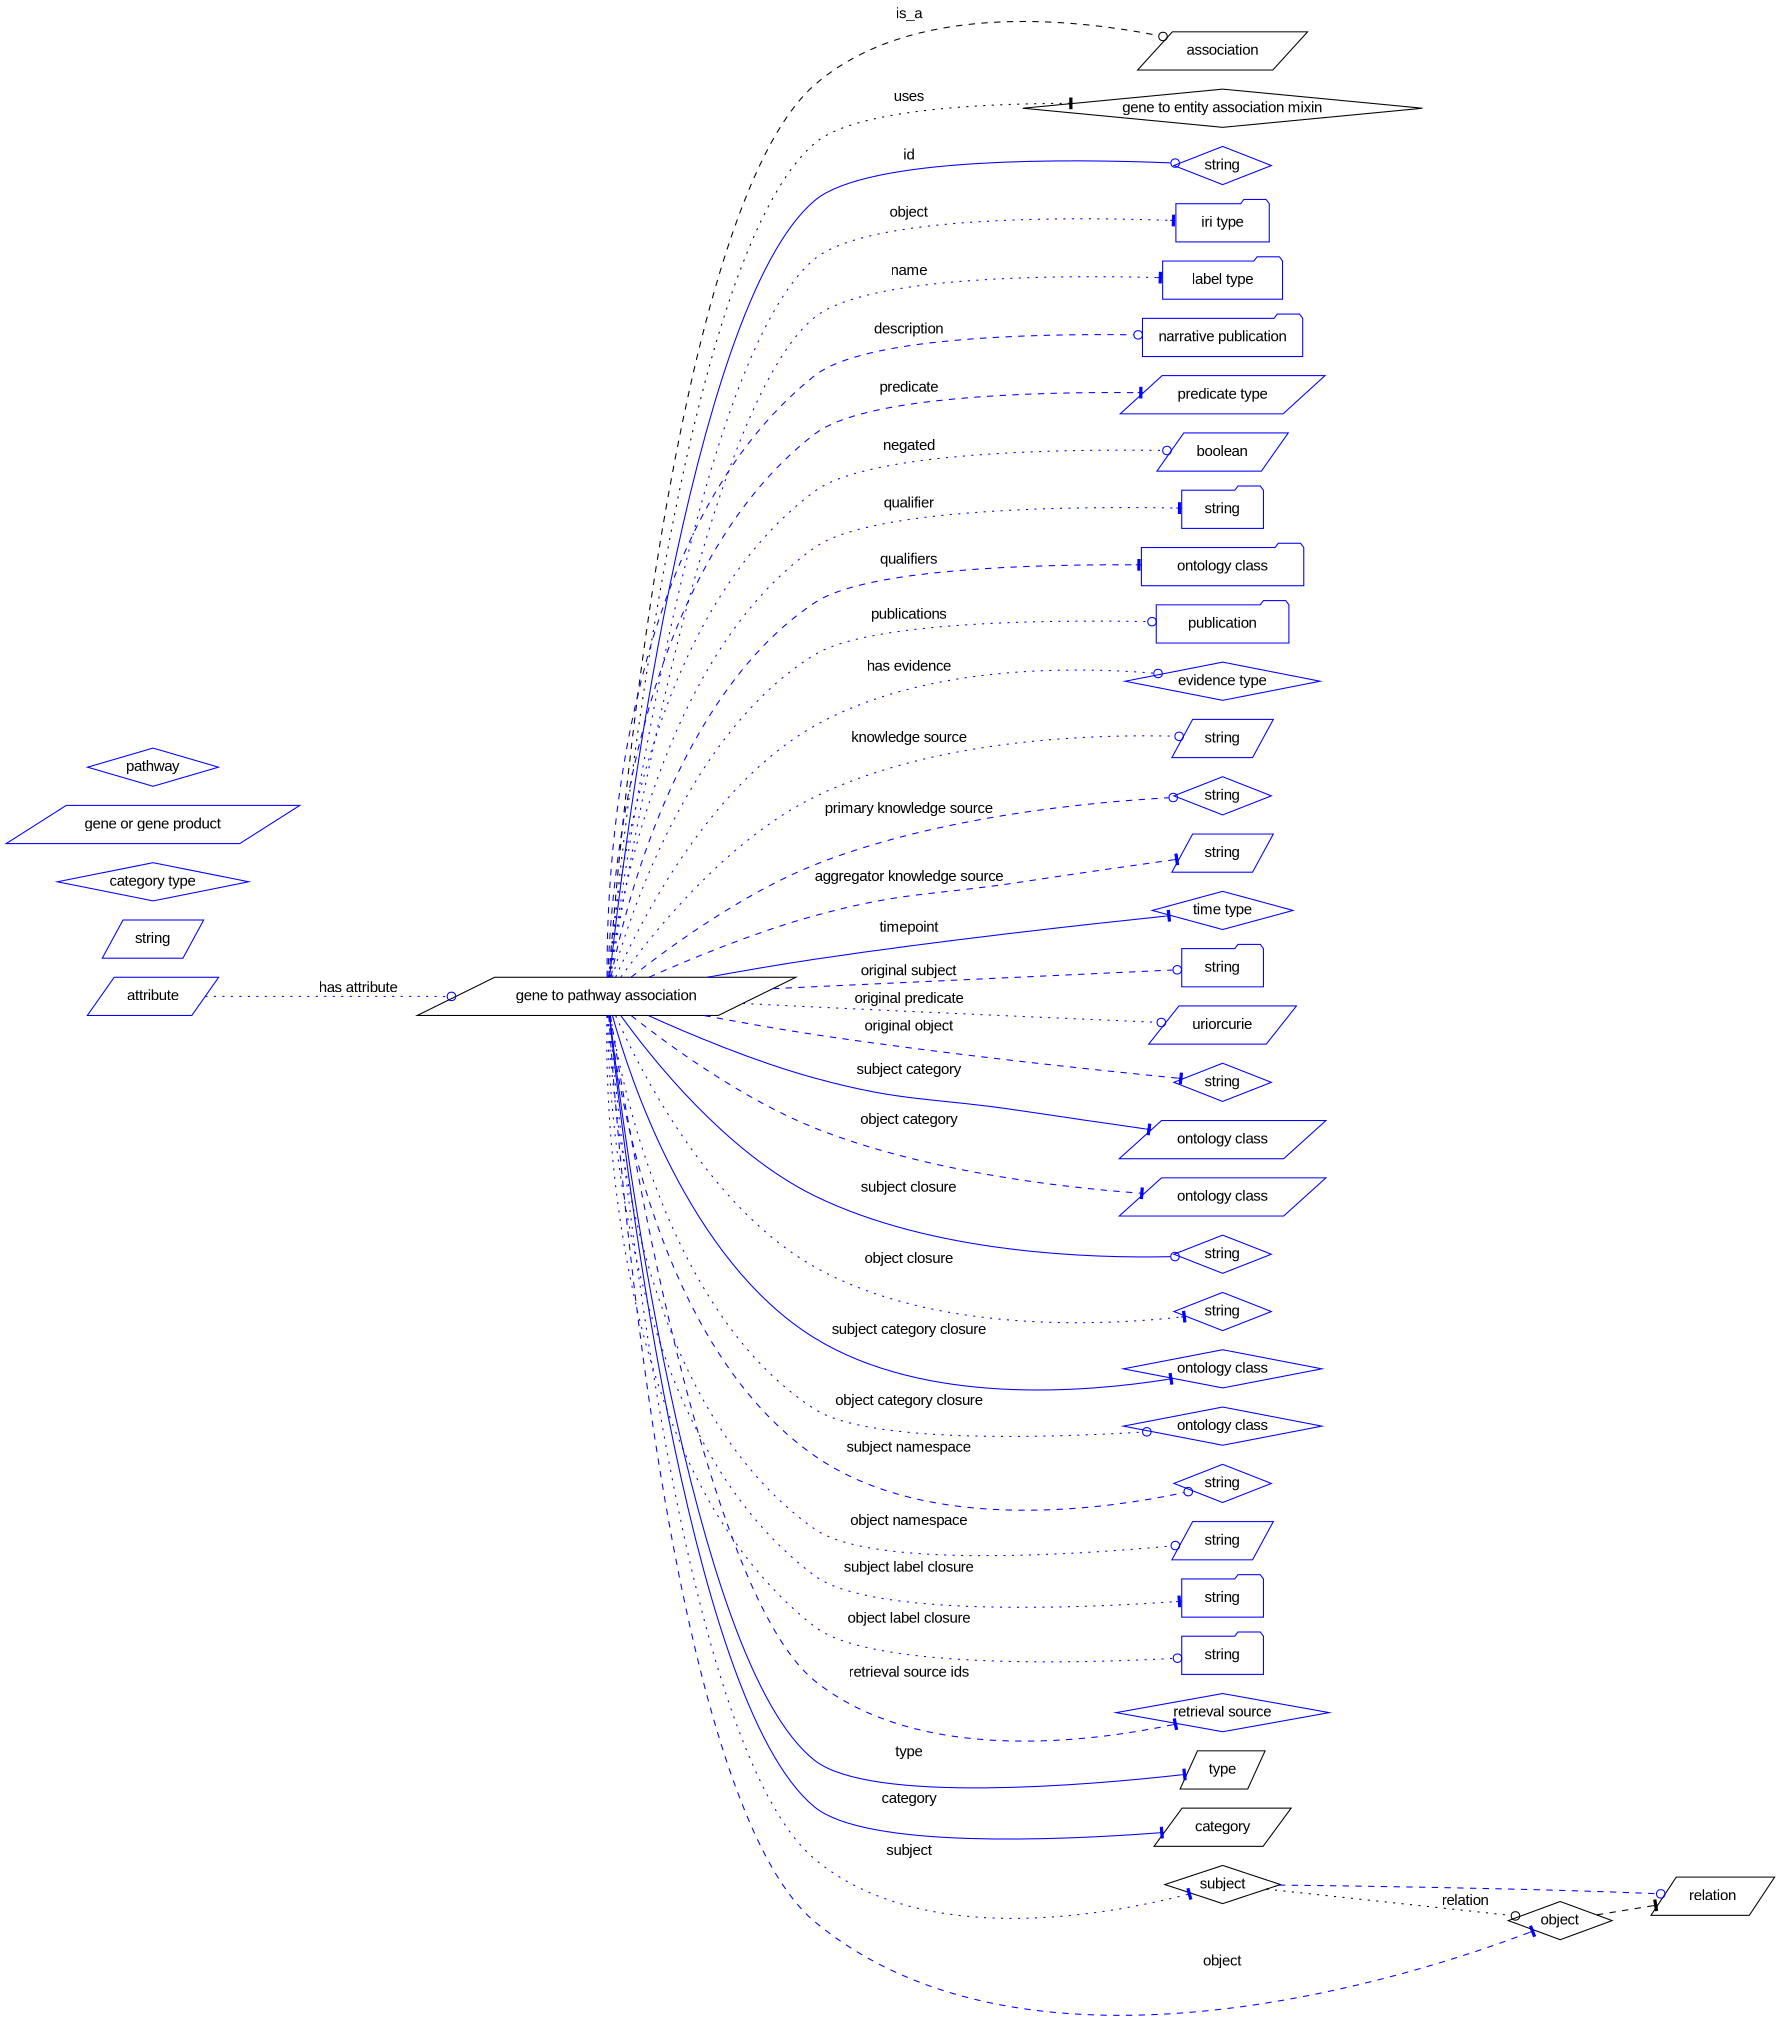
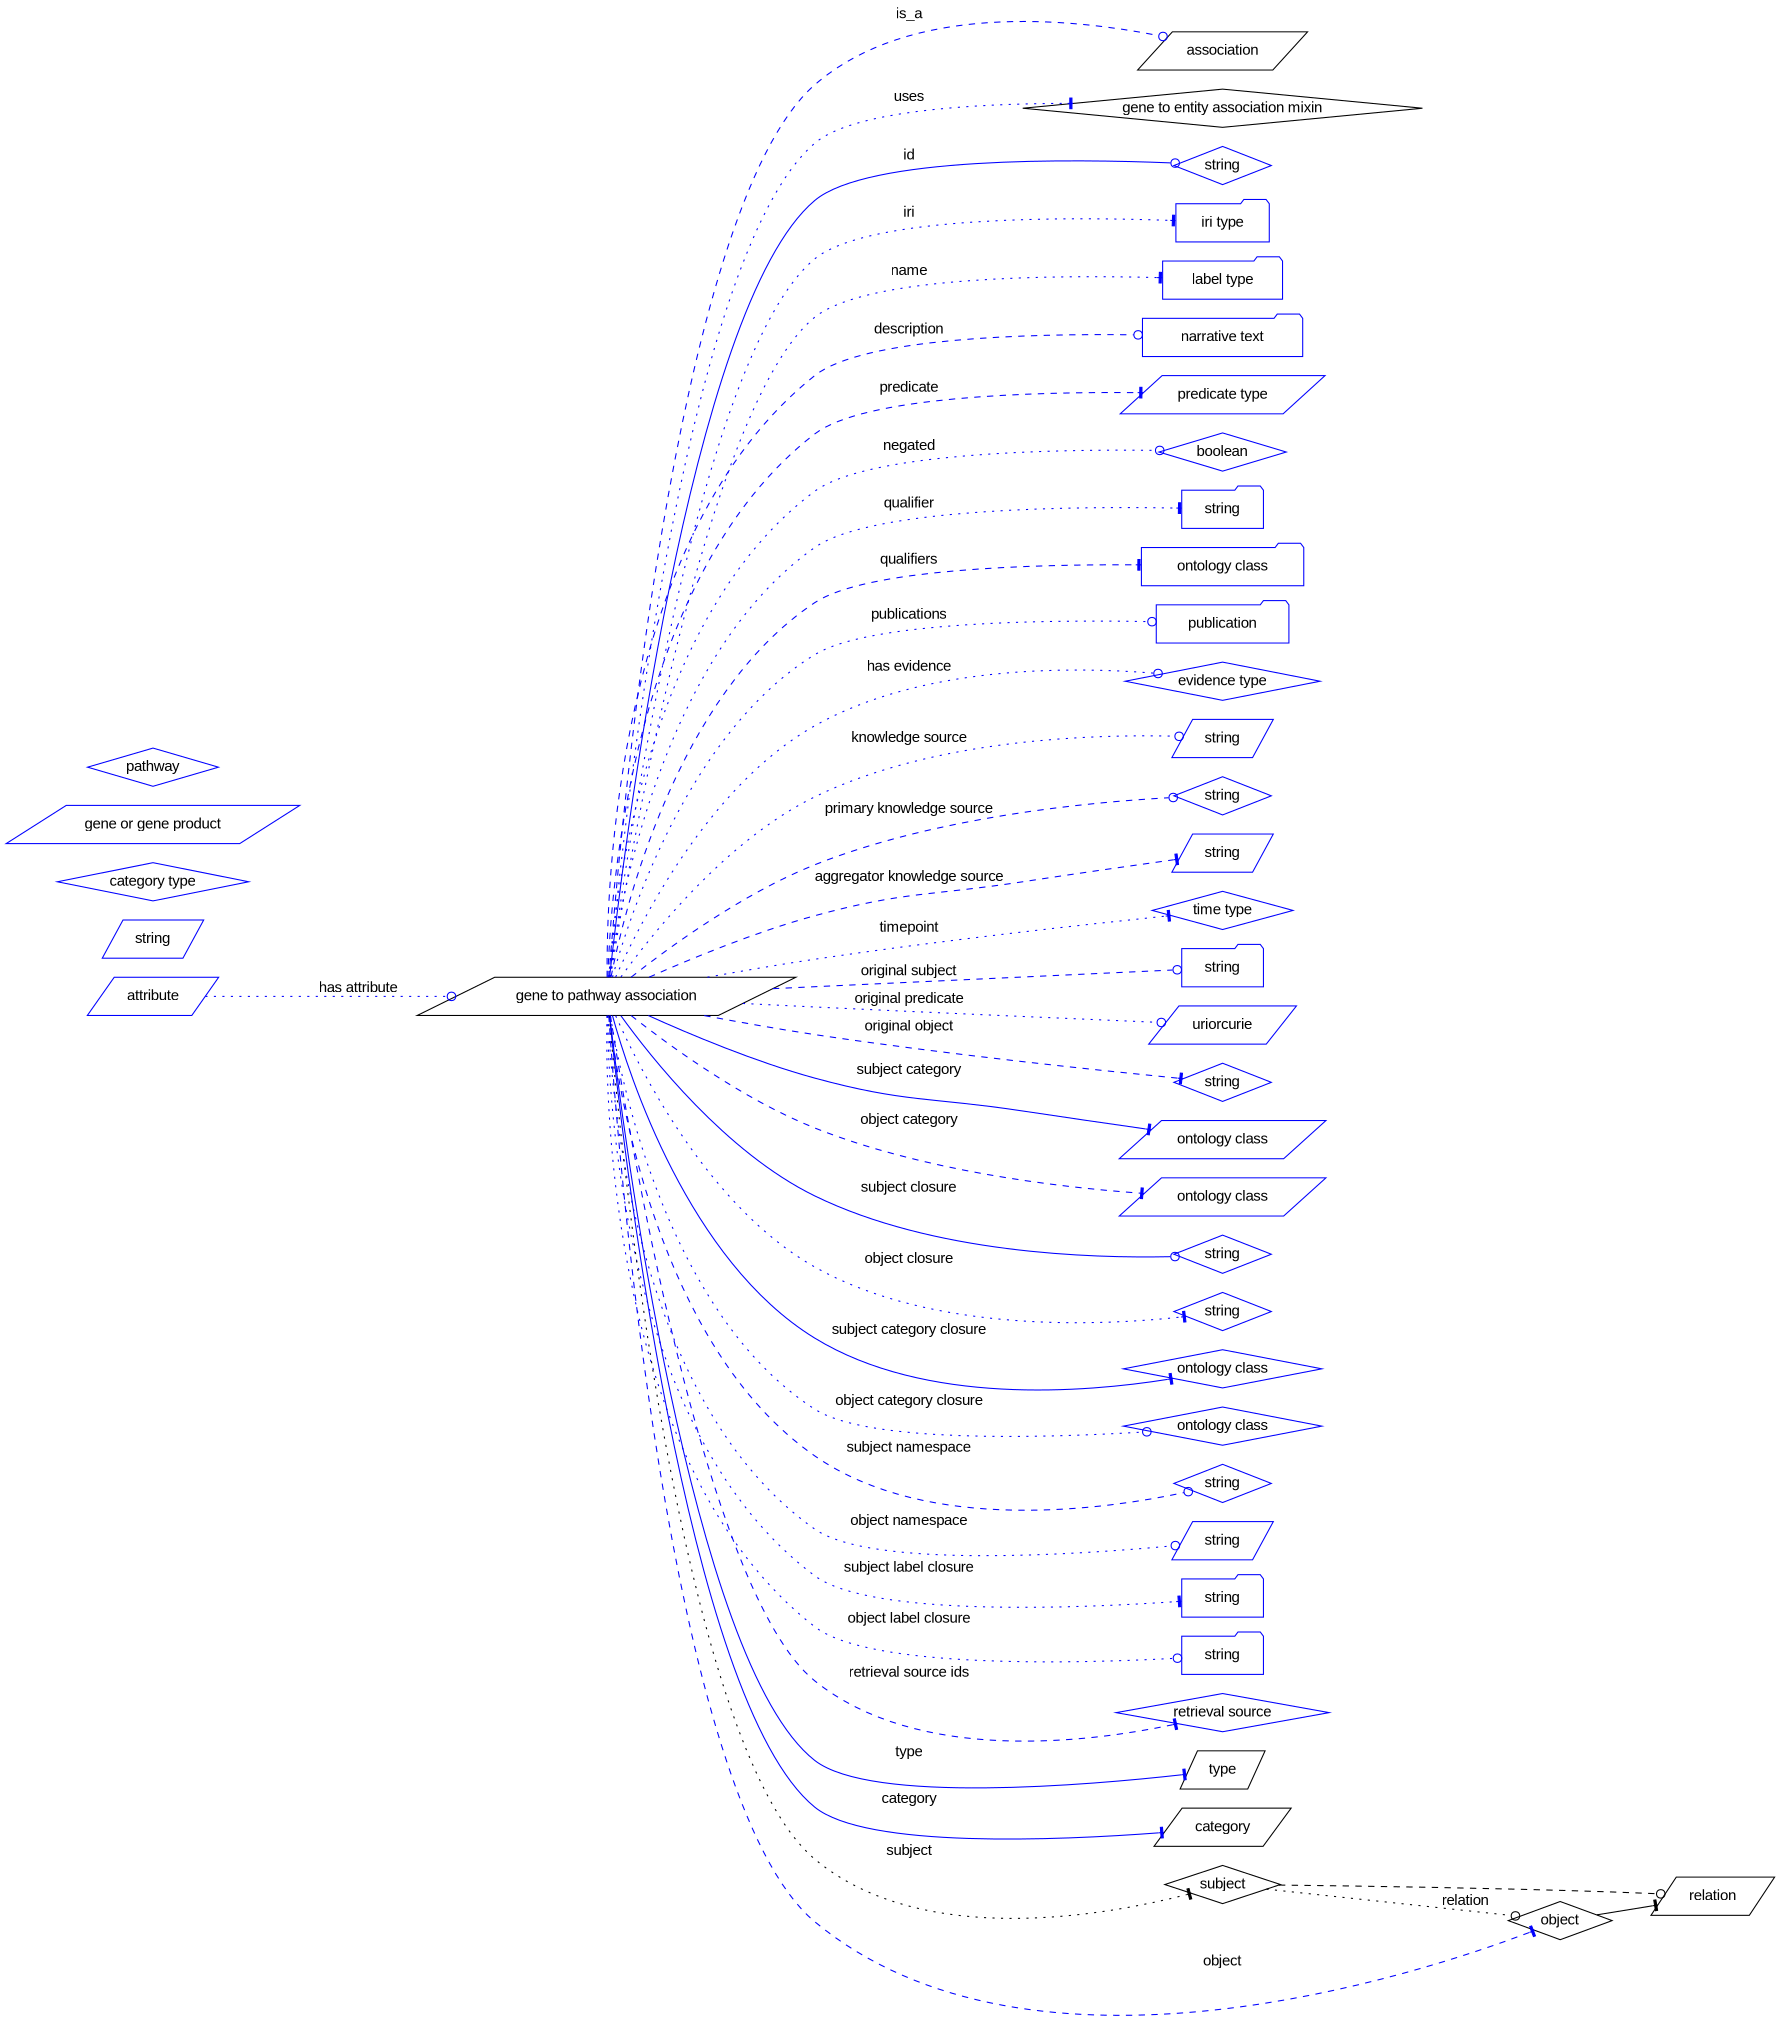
  digraph {
    fontname="Liberation Sans"
    rankdir=LR
    node [fontname="Liberation Sans" shape=parallelogram color=blue]
    edge [arrowhead=tee fontname="Liberation Sans" style=dotted color=blue]
    n1 [height=0.5 label="gene to pathway association" width=3.9538 color=""]
    association [height=0.5 width=1.7332 color=""]
    "gene to entity association mixin" [height=0.5 shape=diamond width=4.4232 color=""]
    n4 [height=0.5 label=string shape=diamond width=1.0652]
    n5 [height=0.5 label="iri type" shape=folder width=1.2277]
    n6 [height=0.5 label="label type" shape=folder width=1.5707]
-   n7 [height=0.5 label="narrative publication" shape=folder width=2.0943]
+   n7 [height=0.5 label="narrative text" shape=folder width=2.0943]
    n8 [height=0.5 label="predicate type" width=2.1665]
-   n9 [height=0.5 label=boolean width=1.2999]
+   n9 [height=0.5 label=boolean shape=diamond width=1.2999]
    n10 [height=0.5 label=string shape=folder width=1.0652]
    n11 [height=0.5 label="ontology class" shape=folder width=2.1304]
    n12 [height=0.5 label=publication shape=folder width=1.7332]
    n13 [height=0.5 label="evidence type" shape=diamond width=2.0943]
    n14 [height=0.5 label=string width=1.0652]
    n15 [height=0.5 label=string shape=diamond width=1.0652]
    n16 [height=0.5 label=string width=1.0652]
    n17 [height=0.5 label="time type" shape=diamond width=1.5346]
    n18 [height=0.5 label=string shape=folder width=1.0652]
    n19 [height=0.5 label=uriorcurie width=1.5887]
    n20 [height=0.5 label=string shape=diamond width=1.0652]
    n21 [height=0.5 label="ontology class" width=2.1304]
    n22 [height=0.5 label="ontology class" width=2.1304]
    n23 [height=0.5 label=string shape=diamond width=1.0652]
    n24 [height=0.5 label=string shape=diamond width=1.0652]
    n25 [height=0.5 label="ontology class" shape=diamond width=2.1304]
    n26 [height=0.5 label="ontology class" shape=diamond width=2.1304]
    n27 [height=0.5 label=string shape=diamond width=1.0652]
    n28 [height=0.5 label=string width=1.0652]
    n29 [height=0.5 label=string shape=folder width=1.0652]
    n30 [height=0.5 label=string shape=folder width=1.0652]
    n31 [height=0.5 label="retrieval source" shape=diamond width=2.347]
    type [height=0.5 width=0.86659 color=""]
    category [height=0.5 width=1.4263 color=""]
    subject [height=0.5 shape=diamond width=1.2277 color=""]
    object [height=0.5 shape=diamond width=1.0832 color=""]
    n36 [height=0.5 label=attribute width=1.4443]
    relation [height=0.5 width=1.2999 color=""]
    n38 [height=0.5 label=string width=1.0652]
    n39 [height=0.5 label="category type" shape=diamond width=2.0762]
    n40 [height=0.5 label="gene or gene product" width=3.0692]
    n41 [height=0.5 label=pathway shape=diamond width=1.3902]
-   n1 -> association [arrowhead=odot label=is_a style=dashed color=""]
-   n1 -> "gene to entity association mixin" [label=uses color=""]
+   n1 -> association [arrowhead=odot label=is_a style=dashed]
+   n1 -> "gene to entity association mixin" [label=uses]
    n1 -> n4 [arrowhead=odot label=id style=solid]
-   n1 -> n5 [label=object]
+   n1 -> n5 [label=iri]
    n1 -> n6 [label=name]
    n1 -> n7 [arrowhead=odot label=description style=dashed]
    n1 -> n8 [label=predicate style=dashed]
    n1 -> n9 [arrowhead=odot label=negated]
    n1 -> n10 [label=qualifier]
    n1 -> n11 [label=qualifiers style=dashed]
    n1 -> n12 [arrowhead=odot label=publications]
    n1 -> n13 [arrowhead=odot label="has evidence"]
    n1 -> n14 [arrowhead=odot label="knowledge source"]
    n1 -> n15 [arrowhead=odot label="primary knowledge source" style=dashed]
    n1 -> n16 [label="aggregator knowledge source" style=dashed]
-   n1 -> n17 [label=timepoint style=solid]
+   n1 -> n17 [label=timepoint]
    n1 -> n18 [arrowhead=odot label="original subject" style=dashed]
    n1 -> n19 [arrowhead=odot label="original predicate"]
    n1 -> n20 [label="original object" style=dashed]
    n1 -> n21 [label="subject category" style=solid]
    n1 -> n22 [label="object category" style=dashed]
    n1 -> n23 [arrowhead=odot label="subject closure" style=solid]
    n1 -> n24 [label="object closure"]
    n1 -> n25 [label="subject category closure" style=solid]
    n1 -> n26 [arrowhead=odot label="object category closure"]
    n1 -> n27 [arrowhead=odot label="subject namespace" style=dashed]
    n1 -> n28 [arrowhead=odot label="object namespace"]
    n1 -> n29 [label="subject label closure"]
    n1 -> n30 [arrowhead=odot label="object label closure"]
    n1 -> n31 [label="retrieval source ids" style=dashed]
    n1 -> type [label=type style=solid]
    n1 -> category [label=category style=solid]
-   n1 -> subject [label=subject]
+   n1 -> subject [color=black label=subject]
    n1 -> object [label=object style=dashed]
    subject -> object [arrowhead=odot label=relation color=""]
-   subject -> relation [arrowhead=odot style=dashed]
-   object -> relation [style=dashed color=""]
+   subject -> relation [arrowhead=odot style=dashed color=""]
+   object -> relation [style=solid color=""]
    n36 -> n1 [arrowhead=odot label="has attribute"]
  }
